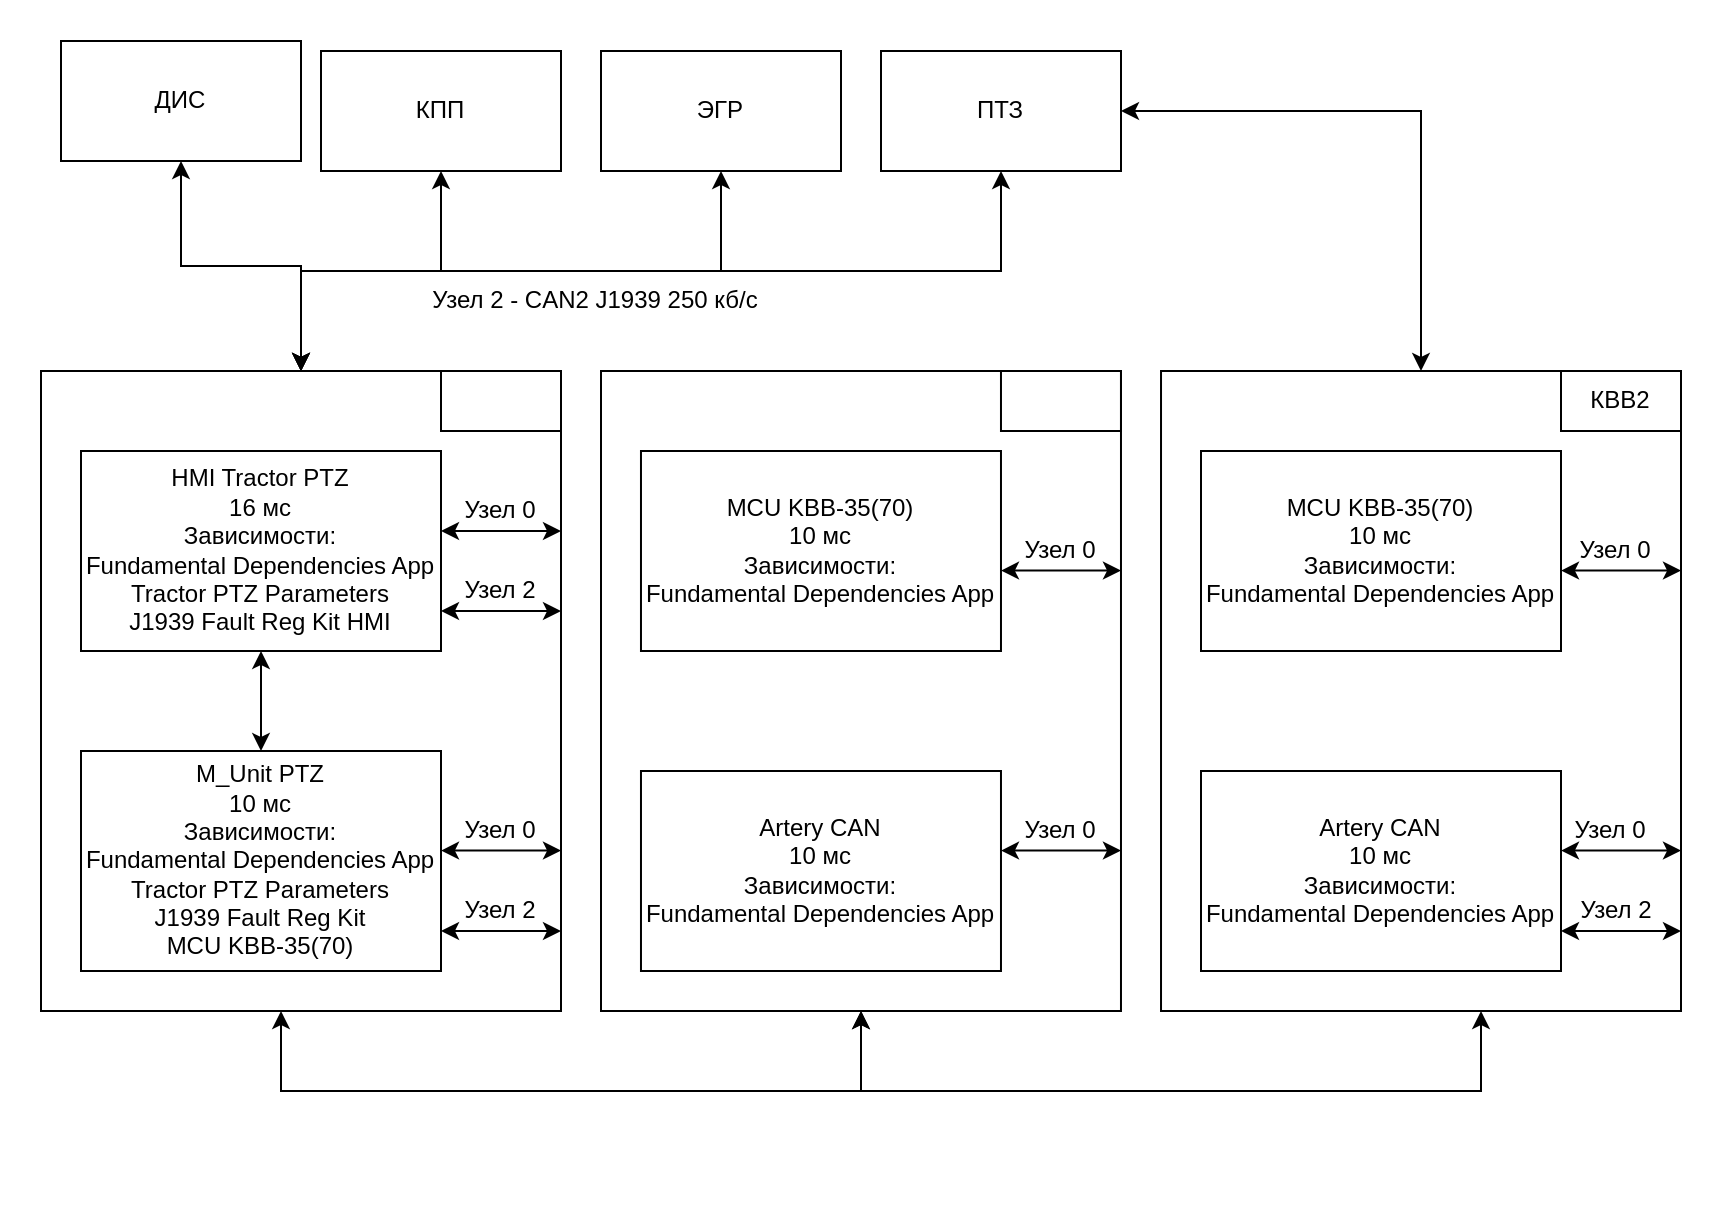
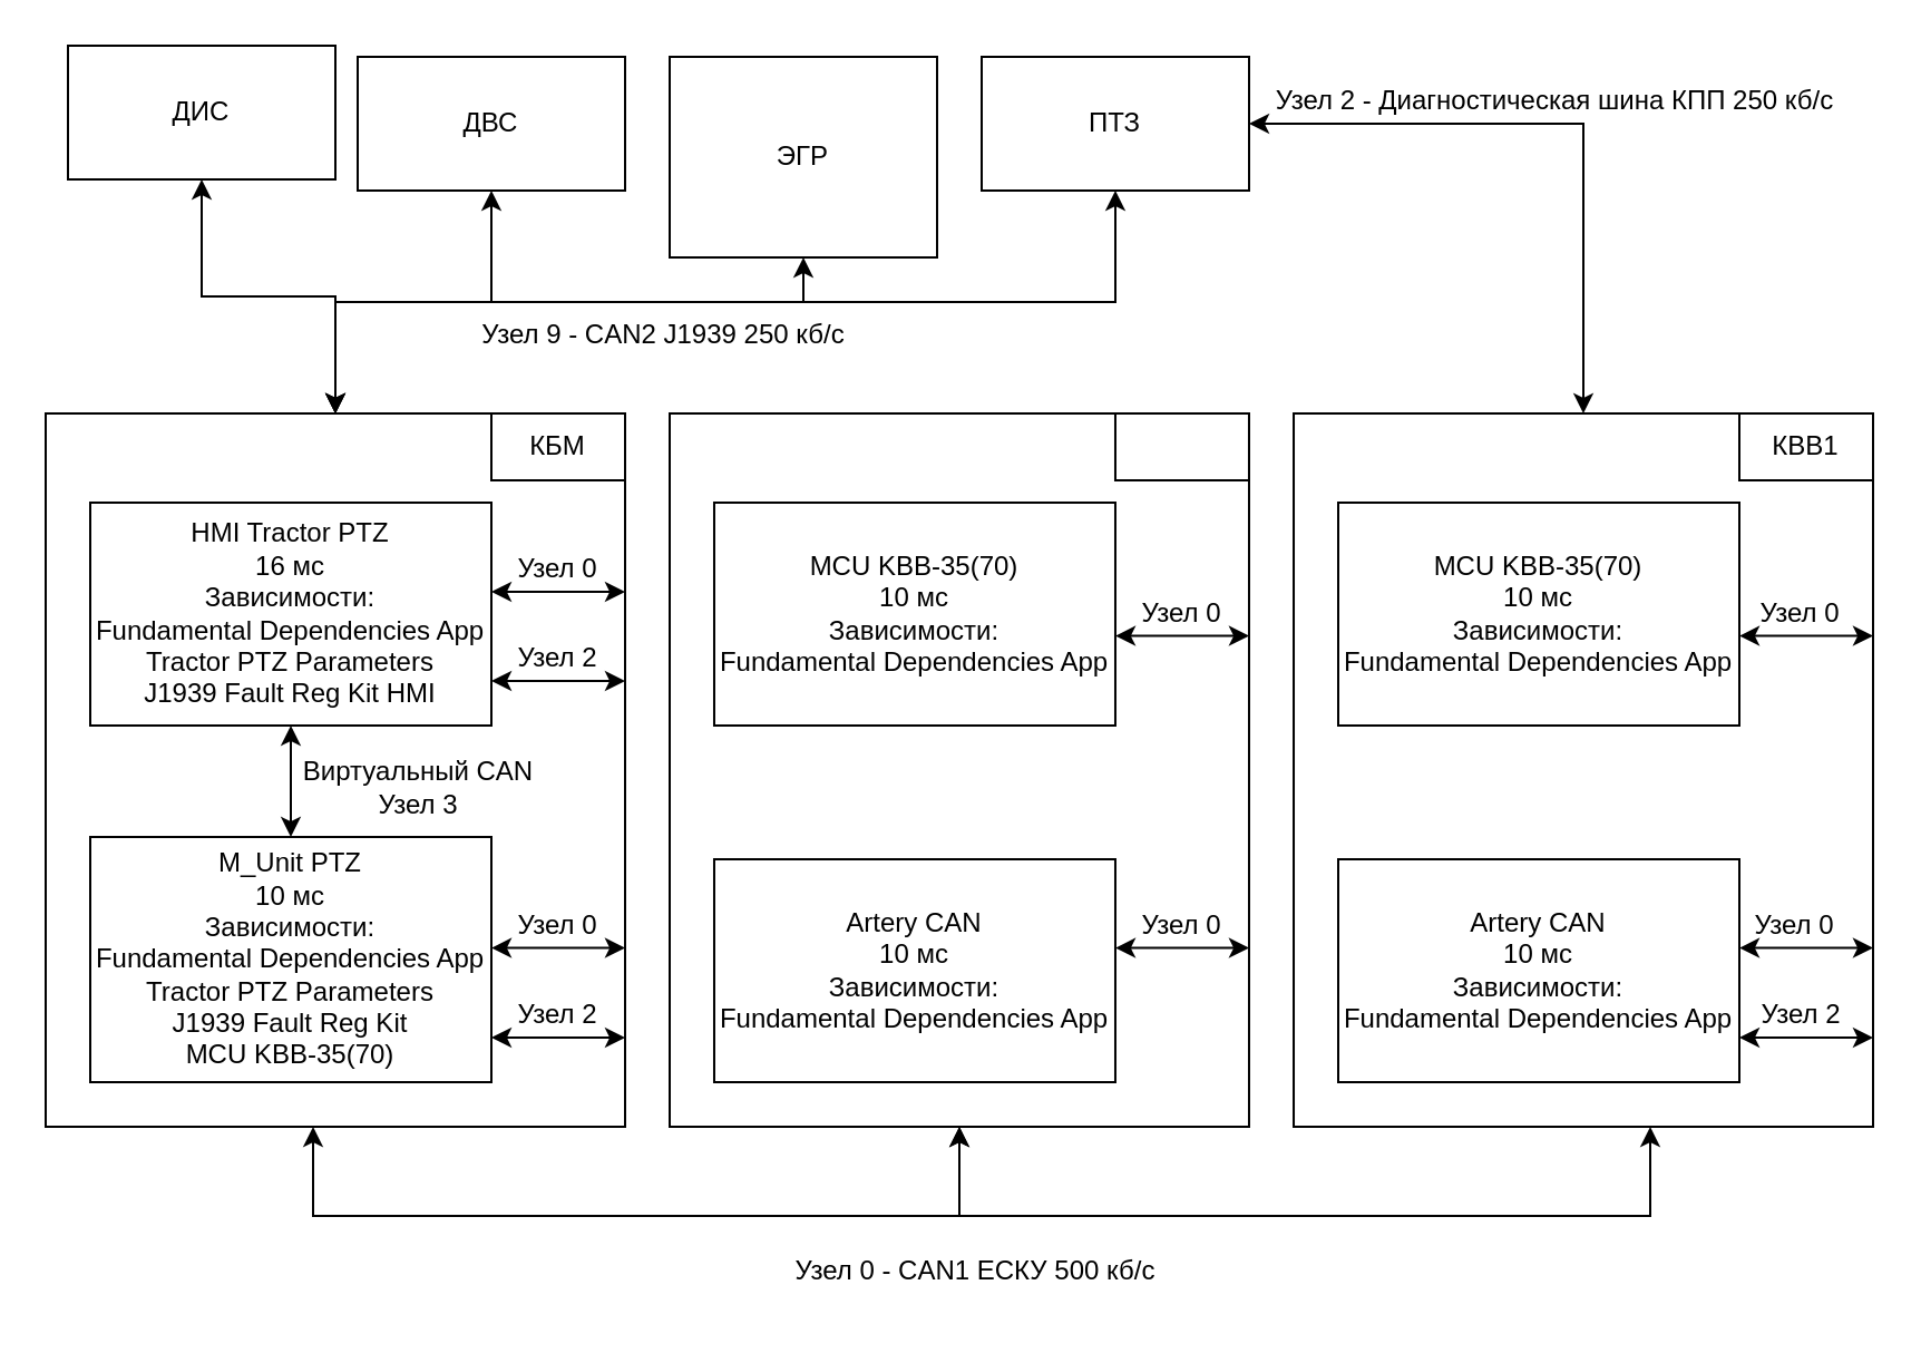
  <mxCell id="0" />
  <mxCell id="1" parent="0" />
  <mxCell id="2" style="edgeStyle=orthogonalEdgeStyle;rounded=0;orthogonalLoop=1;jettySize=auto;html=1;entryX=0.5;entryY=1;entryDx=0;entryDy=0;startArrow=classic;startFill=1;" edge="1" parent="1" source="3" target="11"><mxGeometry relative="1" as="geometry"><Array as="points"><mxPoint x="140" y="545" /><mxPoint x="430" y="545" /></Array></mxGeometry></mxCell>
  <mxCell id="3" value="" style="rounded=0;whiteSpace=wrap;html=1;fillColor=none;" parent="1" vertex="1"><mxGeometry x="20" y="185" width="260" height="320" as="geometry" /></mxCell>
+ <mxCell id="4" value="КБМ" style="text;html=1;strokeColor=none;fillColor=none;align=center;verticalAlign=middle;whiteSpace=wrap;rounded=0;" parent="1" vertex="1"><mxGeometry x="220" y="185" width="60" height="30" as="geometry" /></mxCell>
  <mxCell id="5" value="" style="rounded=0;whiteSpace=wrap;html=1;fillColor=none;" parent="1" vertex="1"><mxGeometry x="220" y="185" width="60" height="30" as="geometry" /></mxCell>
  <mxCell id="6" style="edgeStyle=orthogonalEdgeStyle;rounded=0;orthogonalLoop=1;jettySize=auto;html=1;startArrow=classic;startFill=1;" edge="1" parent="1" source="7" target="8"><mxGeometry relative="1" as="geometry" /></mxCell>
  <mxCell id="7" value="HMI Tractor PTZ&lt;br&gt;16 мс&lt;br&gt;Зависимости:&lt;br&gt;Fundamental Dependencies App&lt;br&gt;Tractor PTZ Parameters&lt;br&gt;J1939 Fault Reg Kit HMI" style="rounded=0;whiteSpace=wrap;html=1;" parent="1" vertex="1"><mxGeometry x="40" y="225" width="180" height="100" as="geometry" /></mxCell>
  <mxCell id="8" value="M_Unit PTZ&lt;br&gt;10 мс&lt;br&gt;Зависимости:&lt;br&gt;Fundamental Dependencies App&lt;br&gt;Tractor PTZ Parameters&lt;br&gt;J1939 Fault Reg Kit&lt;br&gt;MCU KBB-35(70)" style="rounded=0;whiteSpace=wrap;html=1;" parent="1" vertex="1"><mxGeometry x="40" y="375" width="180" height="110" as="geometry" /></mxCell>
+ <mxCell id="9" value="Виртуальный CAN&lt;br&gt;Узел 3" style="text;html=1;strokeColor=none;fillColor=none;align=center;verticalAlign=middle;whiteSpace=wrap;rounded=0;" parent="1" vertex="1"><mxGeometry x="130" y="330" width="115" height="45" as="geometry" /></mxCell>
  <mxCell id="10" value="Узел 0" style="text;html=1;strokeColor=none;fillColor=none;align=center;verticalAlign=middle;whiteSpace=wrap;rounded=0;" parent="1" vertex="1"><mxGeometry x="439.99" y="410" width="80" height="30" as="geometry" /></mxCell>
  <mxCell id="11" value="" style="rounded=0;whiteSpace=wrap;html=1;fillColor=none;" parent="1" vertex="1"><mxGeometry x="300" y="185" width="259.99" height="320" as="geometry" /></mxCell>
  <mxCell id="12" value="" style="rounded=0;whiteSpace=wrap;html=1;fillColor=none;" parent="1" vertex="1"><mxGeometry x="499.99" y="185" width="60" height="30" as="geometry" /></mxCell>
  <mxCell id="13" value="MCU KBB-35(70)&lt;br&gt;10 мс&lt;br&gt;Зависимости:&lt;br&gt;Fundamental Dependencies App&lt;br&gt;" style="rounded=0;whiteSpace=wrap;html=1;" parent="1" vertex="1"><mxGeometry x="319.99" y="225" width="180" height="100" as="geometry" /></mxCell>
  <mxCell id="14" style="edgeStyle=orthogonalEdgeStyle;rounded=0;orthogonalLoop=1;jettySize=auto;html=1;exitX=0.5;exitY=1;exitDx=0;exitDy=0;" parent="1" source="11" target="11" edge="1"><mxGeometry relative="1" as="geometry" /></mxCell>
  <mxCell id="15" style="edgeStyle=orthogonalEdgeStyle;rounded=0;orthogonalLoop=1;jettySize=auto;html=1;startArrow=classic;startFill=1;" edge="1" parent="1" source="16" target="3"><mxGeometry relative="1" as="geometry" /></mxCell>
  <mxCell id="16" value="ДИС" style="rounded=0;whiteSpace=wrap;html=1;" parent="1" vertex="1"><mxGeometry x="30" y="20" width="120" height="60" as="geometry" /></mxCell>
  <mxCell id="17" style="edgeStyle=orthogonalEdgeStyle;rounded=0;orthogonalLoop=1;jettySize=auto;html=1;entryX=0.5;entryY=0;entryDx=0;entryDy=0;startArrow=classic;startFill=1;" edge="1" parent="1" source="18" target="3"><mxGeometry relative="1" as="geometry" /></mxCell>
- <mxCell id="18" value="КПП" style="rounded=0;whiteSpace=wrap;html=1;" parent="1" vertex="1"><mxGeometry x="160" y="25" width="120" height="60" as="geometry" /></mxCell>
+ <mxCell id="18" value="ДВС" style="rounded=0;whiteSpace=wrap;html=1;" parent="1" vertex="1"><mxGeometry x="160" y="25" width="120" height="60" as="geometry" /></mxCell>
  <mxCell id="19" value="Artery CAN&lt;br&gt;10 мс&lt;br&gt;Зависимости:&lt;br&gt;Fundamental Dependencies App&lt;br&gt;" style="rounded=0;whiteSpace=wrap;html=1;" vertex="1" parent="1"><mxGeometry x="319.99" y="385" width="180" height="100" as="geometry" /></mxCell>
  <mxCell id="20" style="edgeStyle=orthogonalEdgeStyle;rounded=0;orthogonalLoop=1;jettySize=auto;html=1;entryX=0.5;entryY=0;entryDx=0;entryDy=0;startArrow=classic;startFill=1;" edge="1" parent="1" source="21" target="3"><mxGeometry relative="1" as="geometry"><Array as="points"><mxPoint x="360" y="135" /><mxPoint x="150" y="135" /></Array></mxGeometry></mxCell>
- <mxCell id="21" value="ЭГР" style="rounded=0;whiteSpace=wrap;html=1;" vertex="1" parent="1"><mxGeometry x="300" y="25" width="120" height="60" as="geometry" /></mxCell>
+ <mxCell id="21" value="ЭГР" style="rounded=0;whiteSpace=wrap;html=1;" vertex="1" parent="1"><mxGeometry x="300" y="25" width="120" height="90" as="geometry" /></mxCell>
  <mxCell id="22" style="edgeStyle=orthogonalEdgeStyle;rounded=0;orthogonalLoop=1;jettySize=auto;html=1;entryX=0.5;entryY=0;entryDx=0;entryDy=0;startArrow=classic;startFill=1;" edge="1" parent="1" source="24" target="3"><mxGeometry relative="1" as="geometry"><Array as="points"><mxPoint x="500" y="135" /><mxPoint x="150" y="135" /></Array></mxGeometry></mxCell>
  <mxCell id="23" style="edgeStyle=orthogonalEdgeStyle;rounded=0;orthogonalLoop=1;jettySize=auto;html=1;startArrow=classic;startFill=1;" edge="1" parent="1" source="24" target="26"><mxGeometry relative="1" as="geometry" /></mxCell>
  <mxCell id="24" value="ПТЗ" style="rounded=0;whiteSpace=wrap;html=1;" vertex="1" parent="1"><mxGeometry x="440" y="25" width="120" height="60" as="geometry" /></mxCell>
  <mxCell id="25" style="edgeStyle=orthogonalEdgeStyle;rounded=0;orthogonalLoop=1;jettySize=auto;html=1;entryX=0.5;entryY=1;entryDx=0;entryDy=0;startArrow=classic;startFill=1;" edge="1" parent="1" source="26" target="11"><mxGeometry relative="1" as="geometry"><Array as="points"><mxPoint x="739.99" y="545" /><mxPoint x="429.99" y="545" /></Array></mxGeometry></mxCell>
  <mxCell id="26" value="" style="rounded=0;whiteSpace=wrap;html=1;fillColor=none;" vertex="1" parent="1"><mxGeometry x="580.01" y="185" width="259.99" height="320" as="geometry" /></mxCell>
- <mxCell id="27" value="КВВ2" style="text;html=1;strokeColor=none;fillColor=none;align=center;verticalAlign=middle;whiteSpace=wrap;rounded=0;" vertex="1" parent="1"><mxGeometry x="780" y="185" width="60" height="30" as="geometry" /></mxCell>
+ <mxCell id="27" value="КВВ1" style="text;html=1;strokeColor=none;fillColor=none;align=center;verticalAlign=middle;whiteSpace=wrap;rounded=0;" vertex="1" parent="1"><mxGeometry x="780" y="185" width="60" height="30" as="geometry" /></mxCell>
  <mxCell id="28" value="" style="rounded=0;whiteSpace=wrap;html=1;fillColor=none;" vertex="1" parent="1"><mxGeometry x="780" y="185" width="60" height="30" as="geometry" /></mxCell>
  <mxCell id="29" value="MCU KBB-35(70)&lt;br&gt;10 мс&lt;br&gt;Зависимости:&lt;br&gt;Fundamental Dependencies App&lt;br&gt;" style="rounded=0;whiteSpace=wrap;html=1;" vertex="1" parent="1"><mxGeometry x="600" y="225" width="180" height="100" as="geometry" /></mxCell>
  <mxCell id="30" style="edgeStyle=orthogonalEdgeStyle;rounded=0;orthogonalLoop=1;jettySize=auto;html=1;exitX=0.5;exitY=1;exitDx=0;exitDy=0;" edge="1" parent="1" source="26" target="26"><mxGeometry relative="1" as="geometry" /></mxCell>
  <mxCell id="31" value="Artery CAN&lt;br&gt;10 мс&lt;br&gt;Зависимости:&lt;br&gt;Fundamental Dependencies App&lt;br&gt;" style="rounded=0;whiteSpace=wrap;html=1;" vertex="1" parent="1"><mxGeometry x="600" y="385" width="180" height="100" as="geometry" /></mxCell>
  <mxCell id="32" style="edgeStyle=orthogonalEdgeStyle;rounded=0;orthogonalLoop=1;jettySize=auto;html=1;startArrow=classic;startFill=1;" edge="1" parent="1"><mxGeometry relative="1" as="geometry"><mxPoint x="220" y="305" as="sourcePoint" /><mxPoint x="280" y="305" as="targetPoint" /></mxGeometry></mxCell>
  <mxCell id="33" style="edgeStyle=orthogonalEdgeStyle;rounded=0;orthogonalLoop=1;jettySize=auto;html=1;startArrow=classic;startFill=1;" edge="1" parent="1"><mxGeometry relative="1" as="geometry"><mxPoint x="220" y="265" as="sourcePoint" /><mxPoint x="280" y="265" as="targetPoint" /></mxGeometry></mxCell>
  <mxCell id="34" value="Узел 0" style="text;html=1;strokeColor=none;fillColor=none;align=center;verticalAlign=middle;whiteSpace=wrap;rounded=0;" vertex="1" parent="1"><mxGeometry x="210" y="240" width="80" height="30" as="geometry" /></mxCell>
  <mxCell id="35" value="Узел 2" style="text;html=1;strokeColor=none;fillColor=none;align=center;verticalAlign=middle;whiteSpace=wrap;rounded=0;" vertex="1" parent="1"><mxGeometry x="210" y="280" width="80" height="30" as="geometry" /></mxCell>
  <mxCell id="36" style="edgeStyle=orthogonalEdgeStyle;rounded=0;orthogonalLoop=1;jettySize=auto;html=1;startArrow=classic;startFill=1;" edge="1" parent="1"><mxGeometry relative="1" as="geometry"><mxPoint x="220" y="465" as="sourcePoint" /><mxPoint x="280" y="465" as="targetPoint" /></mxGeometry></mxCell>
  <mxCell id="37" style="edgeStyle=orthogonalEdgeStyle;rounded=0;orthogonalLoop=1;jettySize=auto;html=1;startArrow=classic;startFill=1;" edge="1" parent="1"><mxGeometry relative="1" as="geometry"><mxPoint x="220" y="424.8" as="sourcePoint" /><mxPoint x="280" y="424.8" as="targetPoint" /></mxGeometry></mxCell>
  <mxCell id="38" value="Узел 0" style="text;html=1;strokeColor=none;fillColor=none;align=center;verticalAlign=middle;whiteSpace=wrap;rounded=0;" vertex="1" parent="1"><mxGeometry x="210" y="400" width="80" height="30" as="geometry" /></mxCell>
  <mxCell id="39" value="Узел 2" style="text;html=1;strokeColor=none;fillColor=none;align=center;verticalAlign=middle;whiteSpace=wrap;rounded=0;" vertex="1" parent="1"><mxGeometry x="210" y="440" width="80" height="30" as="geometry" /></mxCell>
  <mxCell id="40" style="edgeStyle=orthogonalEdgeStyle;rounded=0;orthogonalLoop=1;jettySize=auto;html=1;startArrow=classic;startFill=1;" edge="1" parent="1"><mxGeometry relative="1" as="geometry"><mxPoint x="780" y="465" as="sourcePoint" /><mxPoint x="840" y="465" as="targetPoint" /></mxGeometry></mxCell>
  <mxCell id="41" style="edgeStyle=orthogonalEdgeStyle;rounded=0;orthogonalLoop=1;jettySize=auto;html=1;startArrow=classic;startFill=1;" edge="1" parent="1"><mxGeometry relative="1" as="geometry"><mxPoint x="780" y="424.8" as="sourcePoint" /><mxPoint x="840" y="424.8" as="targetPoint" /></mxGeometry></mxCell>
  <mxCell id="42" value="Узел 0" style="text;html=1;strokeColor=none;fillColor=none;align=center;verticalAlign=middle;whiteSpace=wrap;rounded=0;" vertex="1" parent="1"><mxGeometry x="775" y="400" width="60" height="30" as="geometry" /></mxCell>
  <mxCell id="43" value="Узел 2" style="text;html=1;strokeColor=none;fillColor=none;align=center;verticalAlign=middle;whiteSpace=wrap;rounded=0;" vertex="1" parent="1"><mxGeometry x="777.5" y="440" width="60" height="30" as="geometry" /></mxCell>
  <mxCell id="44" style="edgeStyle=orthogonalEdgeStyle;rounded=0;orthogonalLoop=1;jettySize=auto;html=1;startArrow=classic;startFill=1;" edge="1" parent="1"><mxGeometry relative="1" as="geometry"><mxPoint x="499.99" y="424.8" as="sourcePoint" /><mxPoint x="559.99" y="424.8" as="targetPoint" /></mxGeometry></mxCell>
  <mxCell id="45" value="Узел 0" style="text;html=1;strokeColor=none;fillColor=none;align=center;verticalAlign=middle;whiteSpace=wrap;rounded=0;" vertex="1" parent="1"><mxGeometry x="489.99" y="400" width="80" height="30" as="geometry" /></mxCell>
  <mxCell id="46" style="edgeStyle=orthogonalEdgeStyle;rounded=0;orthogonalLoop=1;jettySize=auto;html=1;startArrow=classic;startFill=1;" edge="1" parent="1"><mxGeometry relative="1" as="geometry"><mxPoint x="780" y="284.8" as="sourcePoint" /><mxPoint x="840" y="284.8" as="targetPoint" /></mxGeometry></mxCell>
  <mxCell id="47" value="Узел 0" style="text;html=1;strokeColor=none;fillColor=none;align=center;verticalAlign=middle;whiteSpace=wrap;rounded=0;" vertex="1" parent="1"><mxGeometry x="775" y="260" width="65" height="30" as="geometry" /></mxCell>
  <mxCell id="48" style="edgeStyle=orthogonalEdgeStyle;rounded=0;orthogonalLoop=1;jettySize=auto;html=1;startArrow=classic;startFill=1;" edge="1" parent="1"><mxGeometry relative="1" as="geometry"><mxPoint x="499.99" y="284.8" as="sourcePoint" /><mxPoint x="559.99" y="284.8" as="targetPoint" /></mxGeometry></mxCell>
  <mxCell id="49" value="Узел 0" style="text;html=1;strokeColor=none;fillColor=none;align=center;verticalAlign=middle;whiteSpace=wrap;rounded=0;" vertex="1" parent="1"><mxGeometry x="489.99" y="260" width="80" height="30" as="geometry" /></mxCell>
- <mxCell id="50" value="Узел 2 - CAN2 J1939 250 кб/с" style="text;html=1;strokeColor=none;fillColor=none;align=center;verticalAlign=middle;whiteSpace=wrap;rounded=0;" vertex="1" parent="1"><mxGeometry x="185" y="135" width="225" height="30" as="geometry" /></mxCell>
+ <mxCell id="50" value="Узел 9 - CAN2 J1939 250 кб/с" style="text;html=1;strokeColor=none;fillColor=none;align=center;verticalAlign=middle;whiteSpace=wrap;rounded=0;" vertex="1" parent="1"><mxGeometry x="185" y="135" width="225" height="30" as="geometry" /></mxCell>
+ <mxCell id="51" value="Узел 2 - Диагностическая шина КПП 250 кб/с" style="text;html=1;strokeColor=none;fillColor=none;align=center;verticalAlign=middle;whiteSpace=wrap;rounded=0;" vertex="1" parent="1"><mxGeometry x="560" y="30" width="275" height="30" as="geometry" /></mxCell>
+ <mxCell id="52" value="Узел 0 - CAN1 ЕСКУ 500 кб/с" style="text;html=1;strokeColor=none;fillColor=none;align=center;verticalAlign=middle;whiteSpace=wrap;rounded=0;" vertex="1" parent="1"><mxGeometry x="324.99" y="555" width="225" height="30" as="geometry" /></mxCell>
